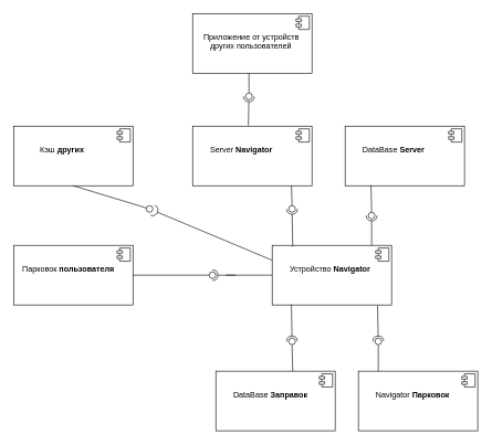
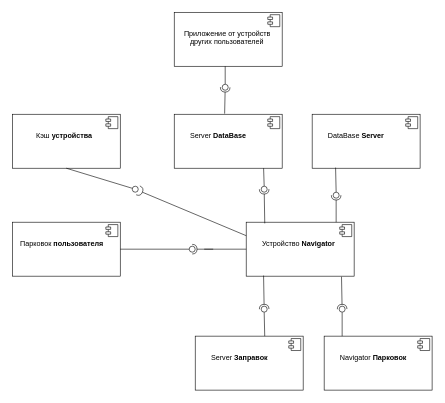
  <mxCell id="0" />
  <mxCell id="1" parent="0" />
  <mxCell id="2" value="&lt;div&gt;&lt;b&gt;&lt;br&gt;&lt;/b&gt;&lt;/div&gt;&lt;div&gt;&lt;b&gt;&lt;br&gt;&lt;/b&gt;&lt;/div&gt;&lt;div&gt;&lt;b&gt;&amp;nbsp;&amp;nbsp;&amp;nbsp; &lt;/b&gt;Парковок&lt;b&gt; пользователя&lt;/b&gt;&lt;/div&gt;" style="align=left;overflow=fill;html=1;dropTarget=0;" vertex="1" parent="1"><mxGeometry x="20" y="370" width="180" height="90" as="geometry" /></mxCell>
  <mxCell id="3" value="" style="shape=component;jettyWidth=8;jettyHeight=4;" vertex="1" parent="2"><mxGeometry x="1" width="20" height="20" relative="1" as="geometry"><mxPoint x="-24" y="4" as="offset" /></mxGeometry></mxCell>
  <mxCell id="4" value="&lt;div&gt;&amp;nbsp;&amp;nbsp;&amp;nbsp;&amp;nbsp; &lt;br&gt;&lt;/div&gt;&lt;div&gt;&lt;br&gt;&lt;/div&gt;&lt;div&gt;&amp;nbsp;&amp;nbsp;&amp;nbsp;&amp;nbsp;&amp;nbsp;&amp;nbsp;&amp;nbsp; Устройство &lt;b&gt;Navigator&lt;/b&gt;&lt;/div&gt;&lt;div&gt;&lt;br&gt;&lt;/div&gt;" style="align=left;overflow=fill;html=1;dropTarget=0;" vertex="1" parent="1"><mxGeometry x="410" y="370" width="180" height="90" as="geometry" /></mxCell>
  <mxCell id="5" value="" style="shape=component;jettyWidth=8;jettyHeight=4;" vertex="1" parent="4"><mxGeometry x="1" width="20" height="20" relative="1" as="geometry"><mxPoint x="-24" y="4" as="offset" /></mxGeometry></mxCell>
  <mxCell id="6" value="" style="rounded=0;orthogonalLoop=1;jettySize=auto;html=1;endArrow=none;endFill=0;sketch=0;sourcePerimeterSpacing=0;targetPerimeterSpacing=0;exitX=1;exitY=0.5;exitDx=0;exitDy=0;" edge="1" target="8" parent="1" source="2"><mxGeometry relative="1" as="geometry"><mxPoint x="300" y="415" as="sourcePoint" /></mxGeometry></mxCell>
  <mxCell id="7" value="" style="rounded=0;orthogonalLoop=1;jettySize=auto;html=1;endArrow=halfCircle;endFill=0;entryX=0.5;entryY=0.5;endSize=6;strokeWidth=1;sketch=0;exitX=0;exitY=0.5;exitDx=0;exitDy=0;" edge="1" target="8" parent="1" source="4"><mxGeometry relative="1" as="geometry"><mxPoint x="340" y="415" as="sourcePoint" /></mxGeometry></mxCell>
  <mxCell id="8" value="" style="ellipse;whiteSpace=wrap;html=1;align=center;aspect=fixed;resizable=0;points=[];outlineConnect=0;sketch=0;" vertex="1" parent="1"><mxGeometry x="315" y="410" width="10" height="10" as="geometry" /></mxCell>
- <mxCell id="9" value="&lt;div&gt;&lt;b&gt;&lt;br&gt;&lt;/b&gt;&lt;/div&gt;&lt;div&gt;&lt;b&gt;&lt;br&gt;&lt;/b&gt;&lt;/div&gt;&lt;div&gt;&lt;b&gt;&amp;nbsp;&amp;nbsp;&amp;nbsp;&amp;nbsp;&amp;nbsp;&amp;nbsp;&amp;nbsp;&amp;nbsp;&amp;nbsp;&amp;nbsp;&amp;nbsp;&lt;/b&gt; Кэш&lt;b&gt; других&lt;br&gt;&lt;/b&gt;&lt;/div&gt;" style="align=left;overflow=fill;html=1;dropTarget=0;" vertex="1" parent="1"><mxGeometry x="20" y="190" width="180" height="90" as="geometry" /></mxCell>
+ <mxCell id="9" value="&lt;div&gt;&lt;b&gt;&lt;br&gt;&lt;/b&gt;&lt;/div&gt;&lt;div&gt;&lt;b&gt;&lt;br&gt;&lt;/b&gt;&lt;/div&gt;&lt;div&gt;&lt;b&gt;&amp;nbsp;&amp;nbsp;&amp;nbsp;&amp;nbsp;&amp;nbsp;&amp;nbsp;&amp;nbsp;&amp;nbsp;&amp;nbsp;&amp;nbsp;&amp;nbsp;&lt;/b&gt; Кэш&lt;b&gt; устройства&lt;br&gt;&lt;/b&gt;&lt;/div&gt;" style="align=left;overflow=fill;html=1;dropTarget=0;" vertex="1" parent="1"><mxGeometry x="20" y="190" width="180" height="90" as="geometry" /></mxCell>
  <mxCell id="10" value="" style="shape=component;jettyWidth=8;jettyHeight=4;" vertex="1" parent="9"><mxGeometry x="1" width="20" height="20" relative="1" as="geometry"><mxPoint x="-24" y="4" as="offset" /></mxGeometry></mxCell>
  <mxCell id="11" value="&lt;div&gt;&amp;nbsp;&amp;nbsp;&amp;nbsp;&amp;nbsp; &lt;br&gt;&lt;/div&gt;&lt;div&gt;&lt;br&gt;&lt;/div&gt;&lt;div&gt;&amp;nbsp;&amp;nbsp;&amp;nbsp;&amp;nbsp;&amp;nbsp;&amp;nbsp;&amp;nbsp; DataBase &lt;b&gt;Server&lt;/b&gt;&lt;/div&gt;&lt;div&gt;&lt;br&gt;&lt;/div&gt;" style="align=left;overflow=fill;html=1;dropTarget=0;" vertex="1" parent="1"><mxGeometry x="520" y="190" width="180" height="90" as="geometry" /></mxCell>
  <mxCell id="12" value="" style="shape=component;jettyWidth=8;jettyHeight=4;" vertex="1" parent="11"><mxGeometry x="1" width="20" height="20" relative="1" as="geometry"><mxPoint x="-24" y="4" as="offset" /></mxGeometry></mxCell>
- <mxCell id="13" value="&lt;div&gt;&amp;nbsp;&amp;nbsp;&amp;nbsp;&amp;nbsp; &lt;br&gt;&lt;/div&gt;&lt;div&gt;&lt;br&gt;&lt;/div&gt;&lt;div&gt;&amp;nbsp;&amp;nbsp;&amp;nbsp;&amp;nbsp;&amp;nbsp;&amp;nbsp;&amp;nbsp; Server &lt;b&gt;Navigator&lt;/b&gt;&lt;/div&gt;&lt;div&gt;&lt;br&gt;&lt;/div&gt;" style="align=left;overflow=fill;html=1;dropTarget=0;" vertex="1" parent="1"><mxGeometry x="290" y="190" width="180" height="90" as="geometry" /></mxCell>
+ <mxCell id="13" value="&lt;div&gt;&amp;nbsp;&amp;nbsp;&amp;nbsp;&amp;nbsp; &lt;br&gt;&lt;/div&gt;&lt;div&gt;&lt;br&gt;&lt;/div&gt;&lt;div&gt;&amp;nbsp;&amp;nbsp;&amp;nbsp;&amp;nbsp;&amp;nbsp;&amp;nbsp;&amp;nbsp; Server &lt;b&gt;DataBase&lt;/b&gt;&lt;/div&gt;&lt;div&gt;&lt;br&gt;&lt;/div&gt;" style="align=left;overflow=fill;html=1;dropTarget=0;" vertex="1" parent="1"><mxGeometry x="290" y="190" width="180" height="90" as="geometry" /></mxCell>
  <mxCell id="14" value="" style="shape=component;jettyWidth=8;jettyHeight=4;" vertex="1" parent="13"><mxGeometry x="1" width="20" height="20" relative="1" as="geometry"><mxPoint x="-24" y="4" as="offset" /></mxGeometry></mxCell>
  <mxCell id="15" value="" style="rounded=0;orthogonalLoop=1;jettySize=auto;html=1;endArrow=none;endFill=0;sketch=0;sourcePerimeterSpacing=0;targetPerimeterSpacing=0;" edge="1" parent="1"><mxGeometry relative="1" as="geometry"><mxPoint x="340" y="415" as="sourcePoint" /><mxPoint x="355" y="415" as="targetPoint" /></mxGeometry></mxCell>
  <mxCell id="16" value="" style="rounded=0;orthogonalLoop=1;jettySize=auto;html=1;endArrow=none;endFill=0;sketch=0;sourcePerimeterSpacing=0;targetPerimeterSpacing=0;exitX=0.828;exitY=1;exitDx=0;exitDy=0;exitPerimeter=0;" edge="1" target="18" parent="1" source="13"><mxGeometry relative="1" as="geometry"><mxPoint x="420" y="315" as="sourcePoint" /></mxGeometry></mxCell>
  <mxCell id="17" value="" style="rounded=0;orthogonalLoop=1;jettySize=auto;html=1;endArrow=halfCircle;endFill=0;entryX=0.5;entryY=0.5;endSize=6;strokeWidth=1;sketch=0;exitX=0.172;exitY=0.022;exitDx=0;exitDy=0;exitPerimeter=0;" edge="1" target="18" parent="1" source="4"><mxGeometry relative="1" as="geometry"><mxPoint x="460" y="315" as="sourcePoint" /></mxGeometry></mxCell>
  <mxCell id="18" value="" style="ellipse;whiteSpace=wrap;html=1;align=center;aspect=fixed;resizable=0;points=[];outlineConnect=0;sketch=0;" vertex="1" parent="1"><mxGeometry x="435" y="310" width="10" height="10" as="geometry" /></mxCell>
  <mxCell id="19" value="" style="rounded=0;orthogonalLoop=1;jettySize=auto;html=1;endArrow=halfCircle;endFill=0;endSize=6;strokeWidth=1;sketch=0;startArrow=none;" edge="1" parent="1"><mxGeometry relative="1" as="geometry"><mxPoint x="561.019" y="319.903" as="sourcePoint" /><mxPoint x="561" y="320" as="targetPoint" /></mxGeometry></mxCell>
  <mxCell id="20" value="" style="rounded=0;orthogonalLoop=1;jettySize=auto;html=1;endArrow=none;endFill=0;sketch=0;sourcePerimeterSpacing=0;targetPerimeterSpacing=0;exitX=0.217;exitY=0.989;exitDx=0;exitDy=0;exitPerimeter=0;" edge="1" target="22" parent="1" source="11"><mxGeometry relative="1" as="geometry"><mxPoint x="540" y="325" as="sourcePoint" /></mxGeometry></mxCell>
  <mxCell id="21" value="" style="rounded=0;orthogonalLoop=1;jettySize=auto;html=1;endArrow=halfCircle;endFill=0;entryX=0.5;entryY=0.5;endSize=6;strokeWidth=1;sketch=0;" edge="1" target="22" parent="1"><mxGeometry relative="1" as="geometry"><mxPoint x="560" y="370" as="sourcePoint" /></mxGeometry></mxCell>
  <mxCell id="22" value="" style="ellipse;whiteSpace=wrap;html=1;align=center;aspect=fixed;resizable=0;points=[];outlineConnect=0;sketch=0;" vertex="1" parent="1"><mxGeometry x="555" y="320" width="10" height="10" as="geometry" /></mxCell>
  <mxCell id="23" value="" style="rounded=0;orthogonalLoop=1;jettySize=auto;html=1;endArrow=none;endFill=0;sketch=0;sourcePerimeterSpacing=0;targetPerimeterSpacing=0;exitX=0.5;exitY=1;exitDx=0;exitDy=0;" edge="1" target="25" parent="1" source="9"><mxGeometry relative="1" as="geometry"><mxPoint x="90" y="315" as="sourcePoint" /></mxGeometry></mxCell>
  <mxCell id="24" value="" style="rounded=0;orthogonalLoop=1;jettySize=auto;html=1;endArrow=halfCircle;endFill=0;endSize=6;strokeWidth=1;sketch=0;exitX=0;exitY=0.25;exitDx=0;exitDy=0;" edge="1" target="25" parent="1" source="4"><mxGeometry relative="1" as="geometry"><mxPoint x="110" y="350" as="sourcePoint" /><mxPoint x="220" y="315" as="targetPoint" /></mxGeometry></mxCell>
  <mxCell id="25" value="" style="ellipse;whiteSpace=wrap;html=1;align=center;aspect=fixed;resizable=0;points=[];outlineConnect=0;sketch=0;" vertex="1" parent="1"><mxGeometry x="220" y="310" width="10" height="10" as="geometry" /></mxCell>
  <mxCell id="26" value="&lt;div&gt;&lt;br&gt;&lt;/div&gt;&lt;div&gt;&amp;nbsp;&amp;nbsp;&amp;nbsp;&amp;nbsp; &lt;br&gt;&lt;/div&gt;&lt;div&gt;&amp;nbsp;&amp;nbsp;&amp;nbsp;&amp;nbsp; Приложение от устройств&lt;/div&gt;&lt;div&gt;&amp;nbsp;&amp;nbsp;&amp;nbsp;&amp;nbsp;&amp;nbsp;&amp;nbsp;&amp;nbsp; других пользователей&lt;/div&gt;" style="align=left;overflow=fill;html=1;dropTarget=0;" vertex="1" parent="1"><mxGeometry x="290" y="20" width="180" height="90" as="geometry" /></mxCell>
  <mxCell id="27" value="" style="shape=component;jettyWidth=8;jettyHeight=4;" vertex="1" parent="26"><mxGeometry x="1" width="20" height="20" relative="1" as="geometry"><mxPoint x="-24" y="4" as="offset" /></mxGeometry></mxCell>
  <mxCell id="28" value="" style="rounded=0;orthogonalLoop=1;jettySize=auto;html=1;endArrow=none;endFill=0;sketch=0;sourcePerimeterSpacing=0;targetPerimeterSpacing=0;" edge="1" target="30" parent="1"><mxGeometry relative="1" as="geometry"><mxPoint x="375" y="110" as="sourcePoint" /></mxGeometry></mxCell>
  <mxCell id="29" value="" style="rounded=0;orthogonalLoop=1;jettySize=auto;html=1;endArrow=halfCircle;endFill=0;entryX=0.5;entryY=0.5;endSize=6;strokeWidth=1;sketch=0;exitX=0.467;exitY=-0.011;exitDx=0;exitDy=0;exitPerimeter=0;" edge="1" target="30" parent="1" source="13"><mxGeometry relative="1" as="geometry"><mxPoint x="370" y="180" as="sourcePoint" /></mxGeometry></mxCell>
  <mxCell id="30" value="" style="ellipse;whiteSpace=wrap;html=1;align=center;aspect=fixed;resizable=0;points=[];outlineConnect=0;sketch=0;" vertex="1" parent="1"><mxGeometry x="370" y="140" width="10" height="10" as="geometry" /></mxCell>
  <mxCell id="31" value="&lt;div&gt;&amp;nbsp;&amp;nbsp;&amp;nbsp;&amp;nbsp; &lt;br&gt;&lt;/div&gt;&lt;div&gt;&lt;br&gt;&lt;/div&gt;&lt;div&gt;&amp;nbsp;&amp;nbsp;&amp;nbsp;&amp;nbsp;&amp;nbsp;&amp;nbsp;&amp;nbsp; Navigator &lt;b&gt;Парковок&lt;/b&gt;&lt;/div&gt;&lt;div&gt;&lt;br&gt;&lt;/div&gt;" style="align=left;overflow=fill;html=1;dropTarget=0;" vertex="1" parent="1"><mxGeometry x="540" y="560" width="180" height="90" as="geometry" /></mxCell>
  <mxCell id="32" value="" style="shape=component;jettyWidth=8;jettyHeight=4;" vertex="1" parent="31"><mxGeometry x="1" width="20" height="20" relative="1" as="geometry"><mxPoint x="-24" y="4" as="offset" /></mxGeometry></mxCell>
- <mxCell id="33" value="&lt;div&gt;&amp;nbsp;&amp;nbsp;&amp;nbsp;&amp;nbsp; &lt;br&gt;&lt;/div&gt;&lt;div&gt;&lt;br&gt;&lt;/div&gt;&lt;div&gt;&amp;nbsp;&amp;nbsp;&amp;nbsp;&amp;nbsp;&amp;nbsp;&amp;nbsp;&amp;nbsp; DataBase &lt;b&gt;Заправок&lt;/b&gt;&lt;/div&gt;&lt;div&gt;&lt;br&gt;&lt;/div&gt;" style="align=left;overflow=fill;html=1;dropTarget=0;" vertex="1" parent="1"><mxGeometry x="325" y="560" width="180" height="90" as="geometry" /></mxCell>
+ <mxCell id="33" value="&lt;div&gt;&amp;nbsp;&amp;nbsp;&amp;nbsp;&amp;nbsp; &lt;br&gt;&lt;/div&gt;&lt;div&gt;&lt;br&gt;&lt;/div&gt;&lt;div&gt;&amp;nbsp;&amp;nbsp;&amp;nbsp;&amp;nbsp;&amp;nbsp;&amp;nbsp;&amp;nbsp; Server &lt;b&gt;Заправок&lt;/b&gt;&lt;/div&gt;&lt;div&gt;&lt;br&gt;&lt;/div&gt;" style="align=left;overflow=fill;html=1;dropTarget=0;" vertex="1" parent="1"><mxGeometry x="325" y="560" width="180" height="90" as="geometry" /></mxCell>
  <mxCell id="34" value="" style="shape=component;jettyWidth=8;jettyHeight=4;" vertex="1" parent="33"><mxGeometry x="1" width="20" height="20" relative="1" as="geometry"><mxPoint x="-24" y="4" as="offset" /></mxGeometry></mxCell>
  <mxCell id="35" value="" style="rounded=0;orthogonalLoop=1;jettySize=auto;html=1;endArrow=none;endFill=0;sketch=0;sourcePerimeterSpacing=0;targetPerimeterSpacing=0;exitX=0.644;exitY=0;exitDx=0;exitDy=0;exitPerimeter=0;" edge="1" target="37" parent="1" source="33"><mxGeometry relative="1" as="geometry"><mxPoint x="440" y="550" as="sourcePoint" /></mxGeometry></mxCell>
  <mxCell id="36" value="" style="rounded=0;orthogonalLoop=1;jettySize=auto;html=1;endArrow=halfCircle;endFill=0;entryX=0.5;entryY=0.5;endSize=6;strokeWidth=1;sketch=0;exitX=0.161;exitY=0.989;exitDx=0;exitDy=0;exitPerimeter=0;" edge="1" target="37" parent="1" source="4"><mxGeometry relative="1" as="geometry"><mxPoint x="460" y="515" as="sourcePoint" /></mxGeometry></mxCell>
  <mxCell id="37" value="" style="ellipse;whiteSpace=wrap;html=1;align=center;aspect=fixed;resizable=0;points=[];outlineConnect=0;sketch=0;" vertex="1" parent="1"><mxGeometry x="435" y="510" width="10" height="10" as="geometry" /></mxCell>
  <mxCell id="38" value="" style="rounded=0;orthogonalLoop=1;jettySize=auto;html=1;endArrow=none;endFill=0;sketch=0;sourcePerimeterSpacing=0;targetPerimeterSpacing=0;" edge="1" target="40" parent="1"><mxGeometry relative="1" as="geometry"><mxPoint x="570" y="560" as="sourcePoint" /></mxGeometry></mxCell>
  <mxCell id="39" value="" style="rounded=0;orthogonalLoop=1;jettySize=auto;html=1;endArrow=halfCircle;endFill=0;entryX=0.5;entryY=0.5;endSize=6;strokeWidth=1;sketch=0;exitX=0.883;exitY=1.011;exitDx=0;exitDy=0;exitPerimeter=0;" edge="1" target="40" parent="1" source="4"><mxGeometry relative="1" as="geometry"><mxPoint x="590" y="515" as="sourcePoint" /></mxGeometry></mxCell>
  <mxCell id="40" value="" style="ellipse;whiteSpace=wrap;html=1;align=center;aspect=fixed;resizable=0;points=[];outlineConnect=0;sketch=0;" vertex="1" parent="1"><mxGeometry x="565" y="510" width="10" height="10" as="geometry" /></mxCell>
